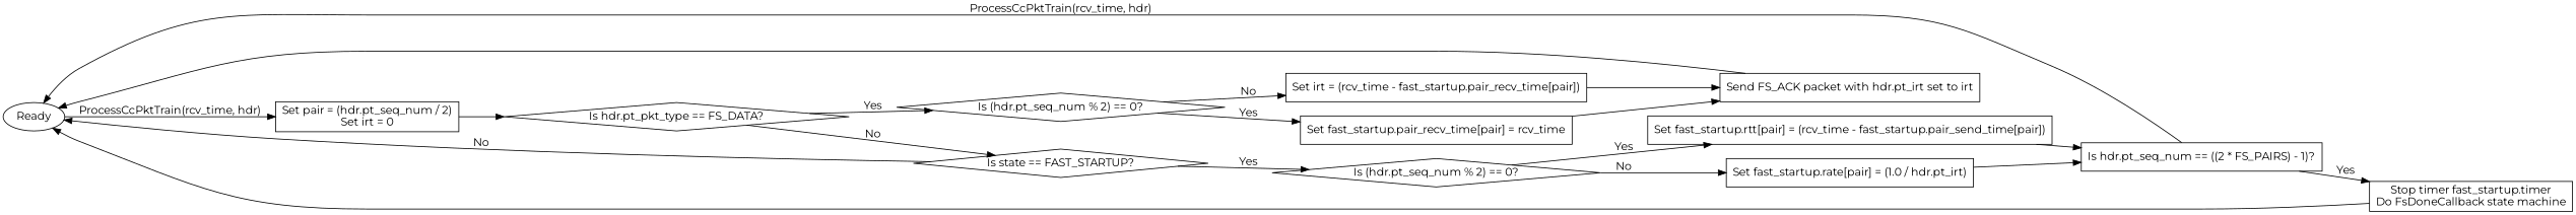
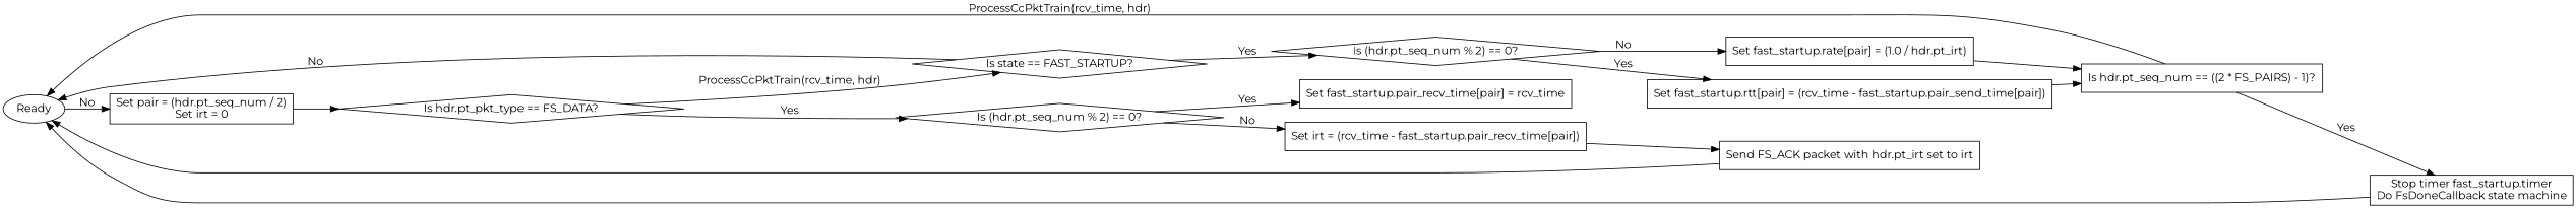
  digraph {
    fontname=Montserrat
    rankdir=LR
    node [fontname=Montserrat shape=box]
    edge [fontname=Montserrat]
    n1 [label=Ready shape=ellipse]
    n2 [label="Set pair = (hdr.pt_seq_num / 2)\nSet irt = 0"]
    n3 [label="Is hdr.pt_pkt_type == FS_DATA?" shape=diamond]
    n4 [label="Is (hdr.pt_seq_num % 2) == 0?" shape=diamond]
    n5 [label="Is state == FAST_STARTUP?" shape=diamond]
    n6 [label="Set fast_startup.pair_recv_time[pair] = rcv_time"]
    n7 [label="Send FS_ACK packet with hdr.pt_irt set to irt"]
    n8 [label="Set irt = (rcv_time - fast_startup.pair_recv_time[pair])"]
    n9 [label="Set fast_startup.rtt[pair] = (rcv_time - fast_startup.pair_send_time[pair])"]
    n10 [label="Is hdr.pt_seq_num == ((2 * FS_PAIRS) - 1)?"]
    n11 [label="Stop timer fast_startup.timer\nDo FsDoneCallback state machine"]
    n12 [label="Set fast_startup.rate[pair] = (1.0 / hdr.pt_irt)"]
    n13 [label="Is (hdr.pt_seq_num % 2) == 0?" shape=diamond]
-   n1 -> n2 [label="ProcessCcPktTrain(rcv_time, hdr)"]
+   n1 -> n2 [label=No]
    n2 -> n3
    n3 -> n4 [label=Yes]
-   n3 -> n5 [label=No]
+   n3 -> n5 [label="ProcessCcPktTrain(rcv_time, hdr)"]
    n4 -> n6 [label=Yes]
    n4 -> n8 [label=No]
    n5 -> n1 [label=No]
    n5 -> n13 [label=Yes]
-   n6 -> n7
    n7 -> n1
    n8 -> n7
    n9 -> n10
    n10 -> n1 [label="ProcessCcPktTrain(rcv_time, hdr)"]
    n10 -> n11 [label=Yes]
    n11 -> n1
    n12 -> n10
    n13 -> n9 [label=Yes]
    n13 -> n12 [label=No]
  }
